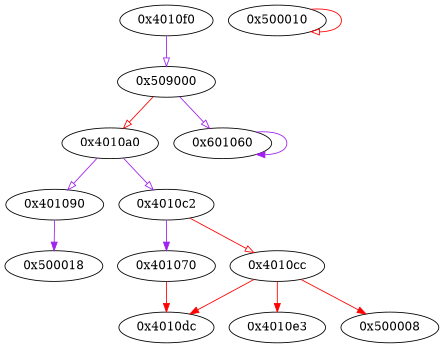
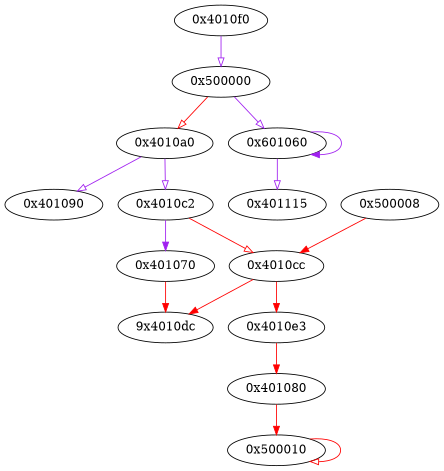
  digraph {
    edge [arrowhead=normal color=red]
    n1 [label="0x4010f0"]
-   n2 [label="0x509000"]
+   n2 [label="0x500000"]
    n3 [label="0x4010a0"]
    n4 [label="0x601060"]
    n5 [label="0x401090"]
    n6 [label="0x4010c2"]
-   n8 [label="0x500018"]
+   n7 [label="0x401115"]
    n9 [label="0x401070"]
    n10 [label="0x4010cc"]
-   n11 [label="0x4010dc"]
+   n11 [label="9x4010dc"]
    n12 [label="0x4010e3"]
    n13 [label="0x500008"]
+   n14 [label="0x401080"]
    n15 [label="0x500010"]
    n1 -> n2 [arrowhead=onormal color=purple]
    n2 -> n3 [arrowhead=onormal]
    n2 -> n4 [arrowhead=onormal color=purple]
    n3 -> n5 [arrowhead=onormal color=purple]
    n3 -> n6 [arrowhead=onormal color=purple]
    n4 -> n4 [color=purple]
-   n5 -> n8 [color=purple]
+   n4 -> n7 [arrowhead=onormal color=purple]
    n6 -> n9 [color=purple]
    n6 -> n10 [arrowhead=onormal]
    n9 -> n11
    n10 -> n11
    n10 -> n12
-   n10 -> n13
+   n12 -> n14
+   n13 -> n10
+   n14 -> n15
    n15 -> n15 [arrowhead=onormal]
  }
